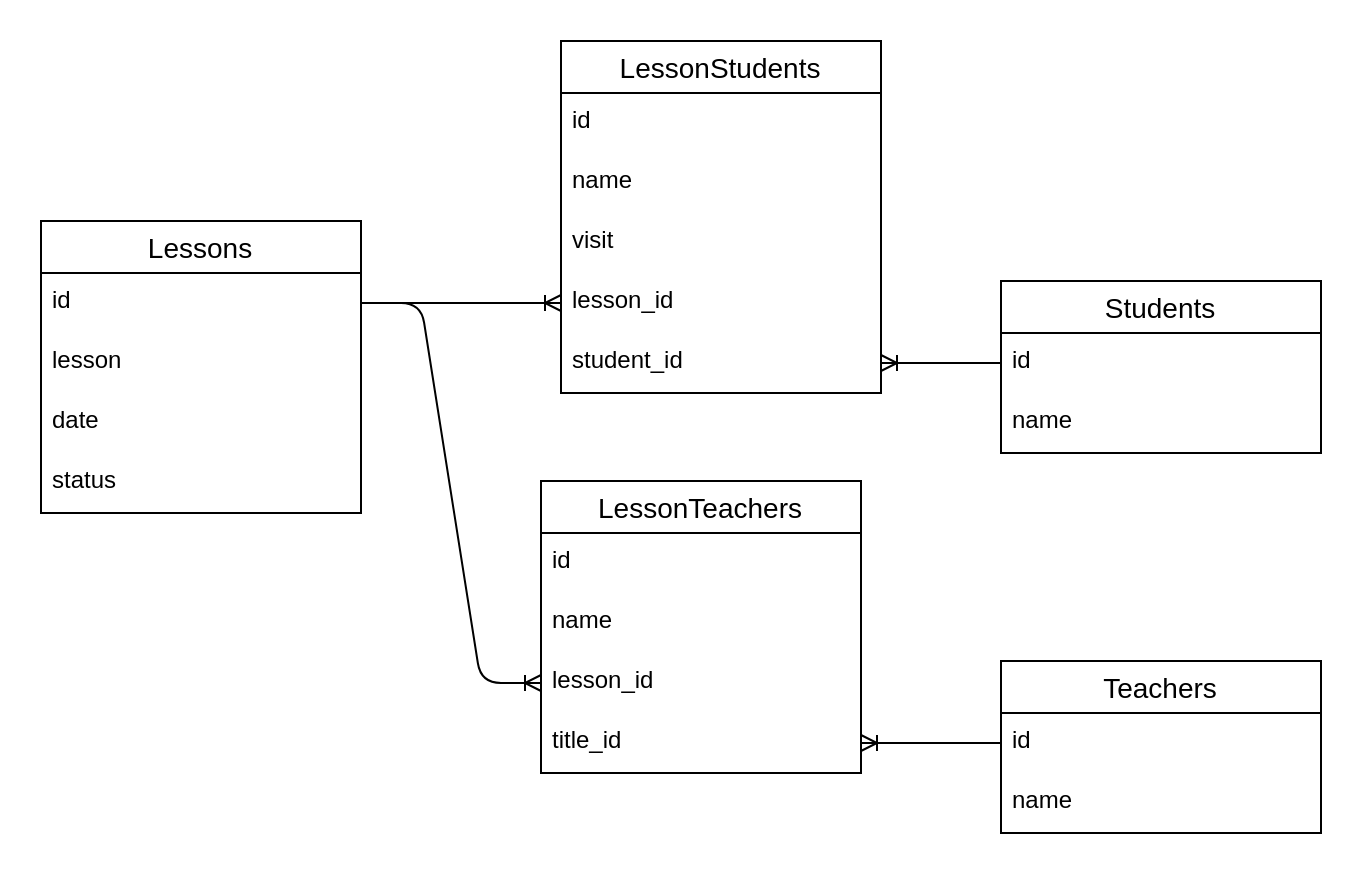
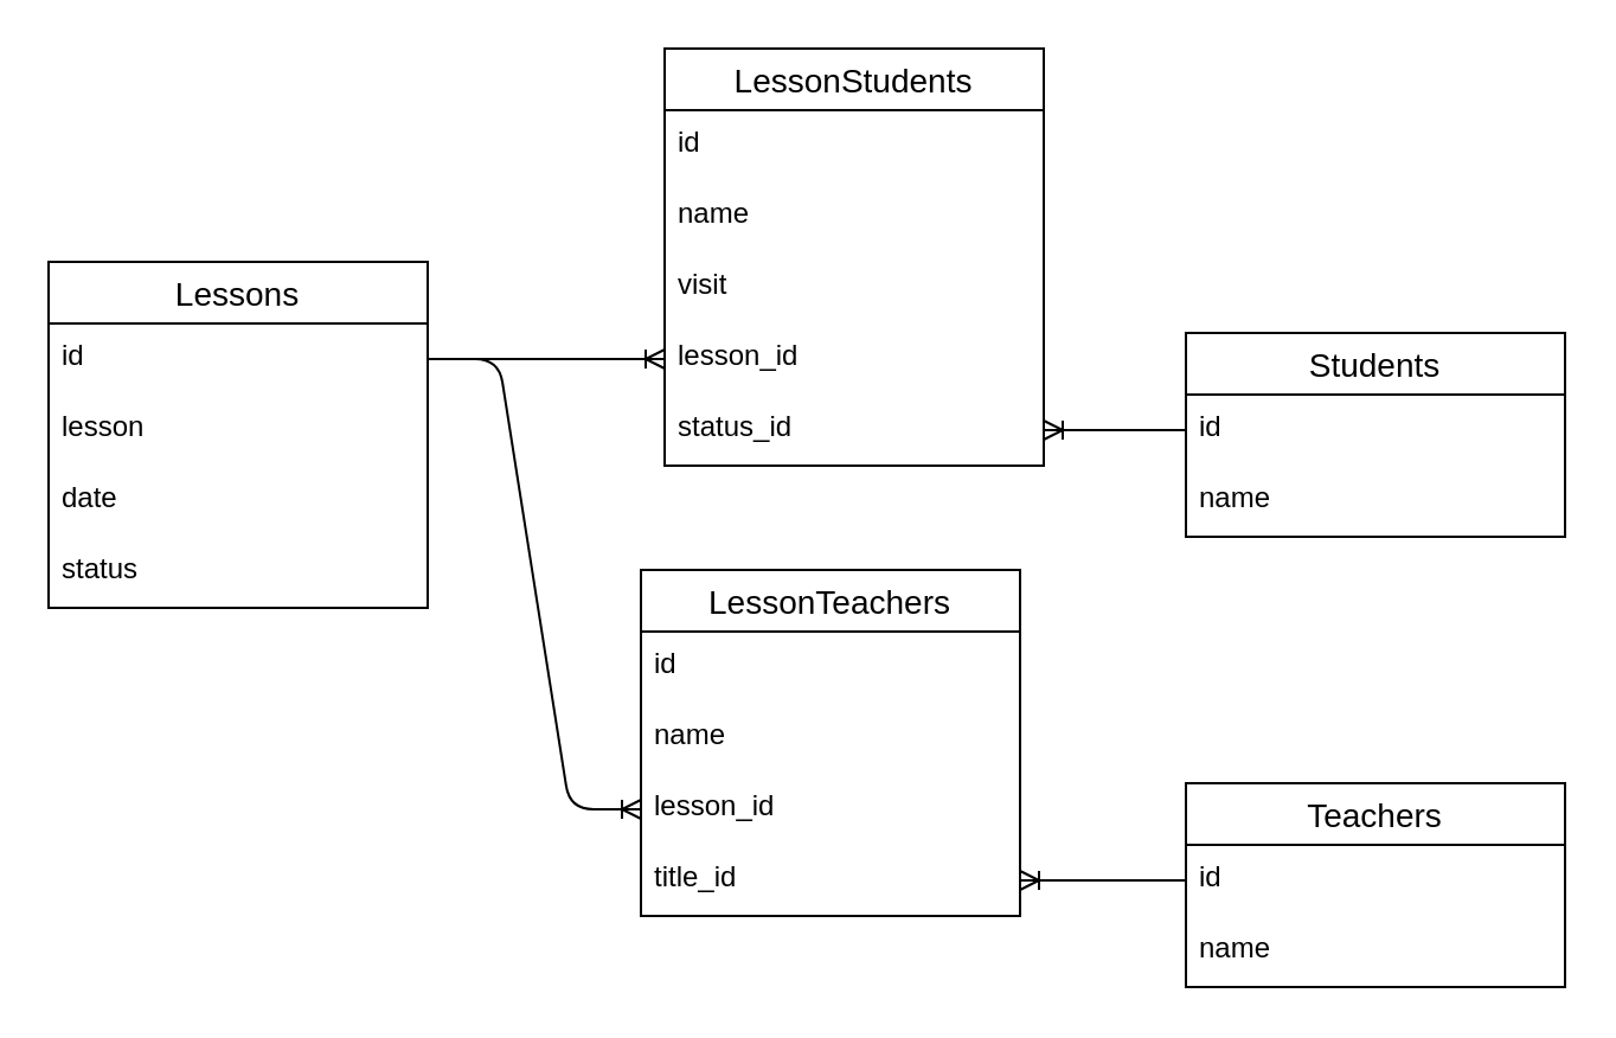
  <mxCell id="0" />
  <mxCell id="1" parent="0" />
  <mxCell id="2" value="Lessons" style="swimlane;fontStyle=0;childLayout=stackLayout;horizontal=1;startSize=26;horizontalStack=0;resizeParent=1;resizeParentMax=0;resizeLast=0;collapsible=1;marginBottom=0;align=center;fontSize=14;" vertex="1" parent="1"><mxGeometry x="20" y="110" width="160" height="146" as="geometry" /></mxCell>
  <mxCell id="3" value="id" style="text;strokeColor=none;fillColor=none;spacingLeft=4;spacingRight=4;overflow=hidden;rotatable=0;points=[[0,0.5],[1,0.5]];portConstraint=eastwest;fontSize=12;" vertex="1" parent="2"><mxGeometry y="26" width="160" height="30" as="geometry" /></mxCell>
  <mxCell id="4" value="lesson" style="text;strokeColor=none;fillColor=none;spacingLeft=4;spacingRight=4;overflow=hidden;rotatable=0;points=[[0,0.5],[1,0.5]];portConstraint=eastwest;fontSize=12;" vertex="1" parent="2"><mxGeometry y="56" width="160" height="30" as="geometry" /></mxCell>
  <mxCell id="5" value="date" style="text;strokeColor=none;fillColor=none;spacingLeft=4;spacingRight=4;overflow=hidden;rotatable=0;points=[[0,0.5],[1,0.5]];portConstraint=eastwest;fontSize=12;" vertex="1" parent="2"><mxGeometry y="86" width="160" height="30" as="geometry" /></mxCell>
  <mxCell id="6" value="status" style="text;strokeColor=none;fillColor=none;spacingLeft=4;spacingRight=4;overflow=hidden;rotatable=0;points=[[0,0.5],[1,0.5]];portConstraint=eastwest;fontSize=12;" vertex="1" parent="2"><mxGeometry y="116" width="160" height="30" as="geometry" /></mxCell>
  <mxCell id="7" value="Students" style="swimlane;fontStyle=0;childLayout=stackLayout;horizontal=1;startSize=26;horizontalStack=0;resizeParent=1;resizeParentMax=0;resizeLast=0;collapsible=1;marginBottom=0;align=center;fontSize=14;" vertex="1" parent="1"><mxGeometry x="500" y="140" width="160" height="86" as="geometry" /></mxCell>
  <mxCell id="8" value="id" style="text;strokeColor=none;fillColor=none;spacingLeft=4;spacingRight=4;overflow=hidden;rotatable=0;points=[[0,0.5],[1,0.5]];portConstraint=eastwest;fontSize=12;" vertex="1" parent="7"><mxGeometry y="26" width="160" height="30" as="geometry" /></mxCell>
  <mxCell id="9" value="name" style="text;strokeColor=none;fillColor=none;spacingLeft=4;spacingRight=4;overflow=hidden;rotatable=0;points=[[0,0.5],[1,0.5]];portConstraint=eastwest;fontSize=12;" vertex="1" parent="7"><mxGeometry y="56" width="160" height="30" as="geometry" /></mxCell>
  <mxCell id="10" value="Teachers" style="swimlane;fontStyle=0;childLayout=stackLayout;horizontal=1;startSize=26;horizontalStack=0;resizeParent=1;resizeParentMax=0;resizeLast=0;collapsible=1;marginBottom=0;align=center;fontSize=14;" vertex="1" parent="1"><mxGeometry x="500" y="330" width="160" height="86" as="geometry" /></mxCell>
  <mxCell id="11" value="id" style="text;strokeColor=none;fillColor=none;spacingLeft=4;spacingRight=4;overflow=hidden;rotatable=0;points=[[0,0.5],[1,0.5]];portConstraint=eastwest;fontSize=12;" vertex="1" parent="10"><mxGeometry y="26" width="160" height="30" as="geometry" /></mxCell>
  <mxCell id="12" value="name" style="text;strokeColor=none;fillColor=none;spacingLeft=4;spacingRight=4;overflow=hidden;rotatable=0;points=[[0,0.5],[1,0.5]];portConstraint=eastwest;fontSize=12;" vertex="1" parent="10"><mxGeometry y="56" width="160" height="30" as="geometry" /></mxCell>
  <mxCell id="13" value="LessonStudents" style="swimlane;fontStyle=0;childLayout=stackLayout;horizontal=1;startSize=26;horizontalStack=0;resizeParent=1;resizeParentMax=0;resizeLast=0;collapsible=1;marginBottom=0;align=center;fontSize=14;" vertex="1" parent="1"><mxGeometry x="280" y="20" width="160" height="176" as="geometry" /></mxCell>
  <mxCell id="14" value="id" style="text;strokeColor=none;fillColor=none;spacingLeft=4;spacingRight=4;overflow=hidden;rotatable=0;points=[[0,0.5],[1,0.5]];portConstraint=eastwest;fontSize=12;" vertex="1" parent="13"><mxGeometry y="26" width="160" height="30" as="geometry" /></mxCell>
  <mxCell id="15" value="name" style="text;strokeColor=none;fillColor=none;spacingLeft=4;spacingRight=4;overflow=hidden;rotatable=0;points=[[0,0.5],[1,0.5]];portConstraint=eastwest;fontSize=12;" vertex="1" parent="13"><mxGeometry y="56" width="160" height="30" as="geometry" /></mxCell>
  <mxCell id="16" value="visit" style="text;strokeColor=none;fillColor=none;spacingLeft=4;spacingRight=4;overflow=hidden;rotatable=0;points=[[0,0.5],[1,0.5]];portConstraint=eastwest;fontSize=12;" vertex="1" parent="13"><mxGeometry y="86" width="160" height="30" as="geometry" /></mxCell>
  <mxCell id="17" value="lesson_id" style="text;strokeColor=none;fillColor=none;spacingLeft=4;spacingRight=4;overflow=hidden;rotatable=0;points=[[0,0.5],[1,0.5]];portConstraint=eastwest;fontSize=12;" vertex="1" parent="13"><mxGeometry y="116" width="160" height="30" as="geometry" /></mxCell>
- <mxCell id="18" value="student_id" style="text;strokeColor=none;fillColor=none;spacingLeft=4;spacingRight=4;overflow=hidden;rotatable=0;points=[[0,0.5],[1,0.5]];portConstraint=eastwest;fontSize=12;" vertex="1" parent="13"><mxGeometry y="146" width="160" height="30" as="geometry" /></mxCell>
+ <mxCell id="18" value="status_id" style="text;strokeColor=none;fillColor=none;spacingLeft=4;spacingRight=4;overflow=hidden;rotatable=0;points=[[0,0.5],[1,0.5]];portConstraint=eastwest;fontSize=12;" vertex="1" parent="13"><mxGeometry y="146" width="160" height="30" as="geometry" /></mxCell>
  <mxCell id="19" value="LessonTeachers" style="swimlane;fontStyle=0;childLayout=stackLayout;horizontal=1;startSize=26;horizontalStack=0;resizeParent=1;resizeParentMax=0;resizeLast=0;collapsible=1;marginBottom=0;align=center;fontSize=14;" vertex="1" parent="1"><mxGeometry x="270" y="240" width="160" height="146" as="geometry" /></mxCell>
  <mxCell id="20" value="id" style="text;strokeColor=none;fillColor=none;spacingLeft=4;spacingRight=4;overflow=hidden;rotatable=0;points=[[0,0.5],[1,0.5]];portConstraint=eastwest;fontSize=12;" vertex="1" parent="19"><mxGeometry y="26" width="160" height="30" as="geometry" /></mxCell>
  <mxCell id="21" value="name" style="text;strokeColor=none;fillColor=none;spacingLeft=4;spacingRight=4;overflow=hidden;rotatable=0;points=[[0,0.5],[1,0.5]];portConstraint=eastwest;fontSize=12;" vertex="1" parent="19"><mxGeometry y="56" width="160" height="30" as="geometry" /></mxCell>
  <mxCell id="22" value="lesson_id" style="text;strokeColor=none;fillColor=none;spacingLeft=4;spacingRight=4;overflow=hidden;rotatable=0;points=[[0,0.5],[1,0.5]];portConstraint=eastwest;fontSize=12;" vertex="1" parent="19"><mxGeometry y="86" width="160" height="30" as="geometry" /></mxCell>
  <mxCell id="23" value="title_id" style="text;strokeColor=none;fillColor=none;spacingLeft=4;spacingRight=4;overflow=hidden;rotatable=0;points=[[0,0.5],[1,0.5]];portConstraint=eastwest;fontSize=12;" vertex="1" parent="19"><mxGeometry y="116" width="160" height="30" as="geometry" /></mxCell>
  <mxCell id="24" value="" style="edgeStyle=entityRelationEdgeStyle;fontSize=12;html=1;endArrow=ERoneToMany;exitX=0;exitY=0.5;exitDx=0;exitDy=0;entryX=1;entryY=0.5;entryDx=0;entryDy=0;" edge="1" parent="1" source="11" target="23"><mxGeometry width="100" height="100" relative="1" as="geometry"><mxPoint x="490" y="430" as="sourcePoint" /><mxPoint x="590" y="330" as="targetPoint" /></mxGeometry></mxCell>
  <mxCell id="25" value="" style="edgeStyle=entityRelationEdgeStyle;fontSize=12;html=1;endArrow=ERoneToMany;exitX=1;exitY=0.5;exitDx=0;exitDy=0;" edge="1" parent="1" source="3" target="22"><mxGeometry width="100" height="100" relative="1" as="geometry"><mxPoint x="110" y="430" as="sourcePoint" /><mxPoint x="210" y="330" as="targetPoint" /></mxGeometry></mxCell>
  <mxCell id="26" value="" style="edgeStyle=entityRelationEdgeStyle;fontSize=12;html=1;endArrow=ERoneToMany;exitX=1;exitY=0.5;exitDx=0;exitDy=0;" edge="1" parent="1" source="3" target="17"><mxGeometry width="100" height="100" relative="1" as="geometry"><mxPoint x="120" y="420" as="sourcePoint" /><mxPoint x="220" y="320" as="targetPoint" /></mxGeometry></mxCell>
  <mxCell id="27" value="" style="edgeStyle=entityRelationEdgeStyle;fontSize=12;html=1;endArrow=ERoneToMany;exitX=0;exitY=0.5;exitDx=0;exitDy=0;" edge="1" parent="1" source="8" target="18"><mxGeometry width="100" height="100" relative="1" as="geometry"><mxPoint x="690" y="240" as="sourcePoint" /><mxPoint x="790" y="140" as="targetPoint" /></mxGeometry></mxCell>
